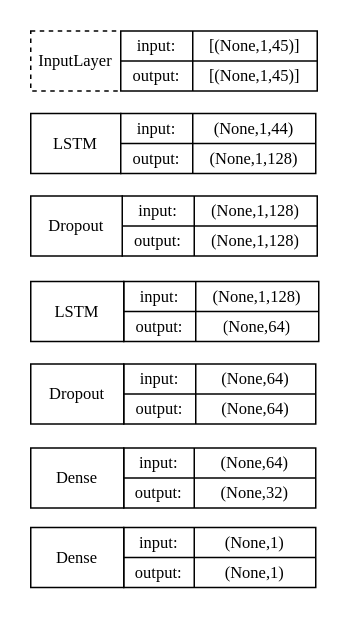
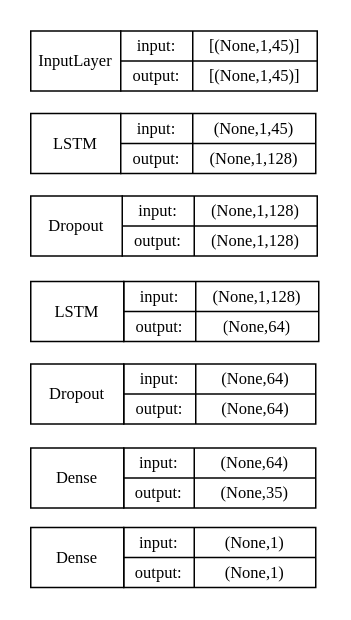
  <mxCell id="0" />
  <mxCell id="1" parent="0" />
- <mxCell id="2" value="&lt;font face=&quot;Times New Roman&quot; style=&quot;font-size: 11px;&quot;&gt;InputLayer&lt;/font&gt;" style="rounded=0;whiteSpace=wrap;html=1;dashed=1;" parent="1" vertex="1"><mxGeometry x="20" y="20" width="60" height="40" as="geometry" /></mxCell>
+ <mxCell id="2" value="&lt;font face=&quot;Times New Roman&quot; style=&quot;font-size: 11px;&quot;&gt;InputLayer&lt;/font&gt;" style="rounded=0;whiteSpace=wrap;html=1;" parent="1" vertex="1"><mxGeometry x="20" y="20" width="60" height="40" as="geometry" /></mxCell>
  <mxCell id="3" value="" style="shape=table;startSize=0;container=1;collapsible=0;childLayout=tableLayout;" vertex="1" parent="1"><mxGeometry x="80" y="20" width="131" height="40" as="geometry" /></mxCell>
  <mxCell id="4" value="" style="shape=tableRow;horizontal=0;startSize=0;swimlaneHead=0;swimlaneBody=0;strokeColor=inherit;top=0;left=0;bottom=0;right=0;collapsible=0;dropTarget=0;fillColor=none;points=[[0,0.5],[1,0.5]];portConstraint=eastwest;" vertex="1" parent="3"><mxGeometry width="131" height="20" as="geometry" /></mxCell>
  <mxCell id="5" value="&lt;font style=&quot;vertical-align: inherit;&quot;&gt;&lt;font face=&quot;Times New Roman&quot; style=&quot;vertical-align: inherit; font-size: 11px;&quot;&gt;input:&lt;/font&gt;&lt;/font&gt;" style="shape=partialRectangle;html=1;whiteSpace=wrap;connectable=0;strokeColor=inherit;overflow=hidden;fillColor=none;top=0;left=0;bottom=0;right=0;pointerEvents=1;" vertex="1" parent="4"><mxGeometry width="48" height="20" as="geometry"><mxRectangle width="48" height="20" as="alternateBounds" /></mxGeometry></mxCell>
  <mxCell id="6" value="&lt;font face=&quot;Times New Roman&quot; style=&quot;font-size: 11px;&quot;&gt;[(None,1,45)]&lt;/font&gt;" style="shape=partialRectangle;html=1;whiteSpace=wrap;connectable=0;strokeColor=inherit;overflow=hidden;fillColor=none;top=0;left=0;bottom=0;right=0;pointerEvents=1;" vertex="1" parent="4"><mxGeometry x="48" width="83" height="20" as="geometry"><mxRectangle width="83" height="20" as="alternateBounds" /></mxGeometry></mxCell>
  <mxCell id="7" value="" style="shape=tableRow;horizontal=0;startSize=0;swimlaneHead=0;swimlaneBody=0;strokeColor=inherit;top=0;left=0;bottom=0;right=0;collapsible=0;dropTarget=0;fillColor=none;points=[[0,0.5],[1,0.5]];portConstraint=eastwest;" vertex="1" parent="3"><mxGeometry y="20" width="131" height="20" as="geometry" /></mxCell>
  <mxCell id="8" value="&lt;font face=&quot;Times New Roman&quot; style=&quot;font-size: 11px;&quot;&gt;output:&lt;/font&gt;" style="shape=partialRectangle;html=1;whiteSpace=wrap;connectable=0;strokeColor=inherit;overflow=hidden;fillColor=none;top=0;left=0;bottom=0;right=0;pointerEvents=1;" vertex="1" parent="7"><mxGeometry width="48" height="20" as="geometry"><mxRectangle width="48" height="20" as="alternateBounds" /></mxGeometry></mxCell>
  <mxCell id="9" value="&lt;font face=&quot;Times New Roman&quot; style=&quot;font-size: 11px;&quot;&gt;[(None,1,45)]&lt;/font&gt;" style="shape=partialRectangle;html=1;whiteSpace=wrap;connectable=0;strokeColor=inherit;overflow=hidden;fillColor=none;top=0;left=0;bottom=0;right=0;pointerEvents=1;" vertex="1" parent="7"><mxGeometry x="48" width="83" height="20" as="geometry"><mxRectangle width="83" height="20" as="alternateBounds" /></mxGeometry></mxCell>
  <mxCell id="10" value="&lt;font face=&quot;Times New Roman&quot; style=&quot;font-size: 11px;&quot;&gt;LSTM&lt;/font&gt;" style="rounded=0;whiteSpace=wrap;html=1;" vertex="1" parent="1"><mxGeometry x="20" y="75" width="60" height="40" as="geometry" /></mxCell>
  <mxCell id="11" value="" style="shape=table;startSize=0;container=1;collapsible=0;childLayout=tableLayout;" vertex="1" parent="1"><mxGeometry x="80" y="75" width="130" height="40" as="geometry" /></mxCell>
  <mxCell id="12" value="" style="shape=tableRow;horizontal=0;startSize=0;swimlaneHead=0;swimlaneBody=0;strokeColor=inherit;top=0;left=0;bottom=0;right=0;collapsible=0;dropTarget=0;fillColor=none;points=[[0,0.5],[1,0.5]];portConstraint=eastwest;" vertex="1" parent="11"><mxGeometry width="130" height="20" as="geometry" /></mxCell>
  <mxCell id="13" value="&lt;font style=&quot;vertical-align: inherit;&quot;&gt;&lt;font face=&quot;Times New Roman&quot; style=&quot;vertical-align: inherit; font-size: 11px;&quot;&gt;input:&lt;/font&gt;&lt;/font&gt;" style="shape=partialRectangle;html=1;whiteSpace=wrap;connectable=0;strokeColor=inherit;overflow=hidden;fillColor=none;top=0;left=0;bottom=0;right=0;pointerEvents=1;" vertex="1" parent="12"><mxGeometry width="48" height="20" as="geometry"><mxRectangle width="48" height="20" as="alternateBounds" /></mxGeometry></mxCell>
- <mxCell id="14" value="&lt;font face=&quot;Times New Roman&quot; style=&quot;font-size: 11px;&quot;&gt;(None,1,44)&lt;/font&gt;" style="shape=partialRectangle;html=1;whiteSpace=wrap;connectable=0;strokeColor=inherit;overflow=hidden;fillColor=none;top=0;left=0;bottom=0;right=0;pointerEvents=1;" vertex="1" parent="12"><mxGeometry x="48" width="82" height="20" as="geometry"><mxRectangle width="82" height="20" as="alternateBounds" /></mxGeometry></mxCell>
+ <mxCell id="14" value="&lt;font face=&quot;Times New Roman&quot; style=&quot;font-size: 11px;&quot;&gt;(None,1,45)&lt;/font&gt;" style="shape=partialRectangle;html=1;whiteSpace=wrap;connectable=0;strokeColor=inherit;overflow=hidden;fillColor=none;top=0;left=0;bottom=0;right=0;pointerEvents=1;" vertex="1" parent="12"><mxGeometry x="48" width="82" height="20" as="geometry"><mxRectangle width="82" height="20" as="alternateBounds" /></mxGeometry></mxCell>
  <mxCell id="15" value="" style="shape=tableRow;horizontal=0;startSize=0;swimlaneHead=0;swimlaneBody=0;strokeColor=inherit;top=0;left=0;bottom=0;right=0;collapsible=0;dropTarget=0;fillColor=none;points=[[0,0.5],[1,0.5]];portConstraint=eastwest;" vertex="1" parent="11"><mxGeometry y="20" width="130" height="20" as="geometry" /></mxCell>
  <mxCell id="16" value="&lt;font face=&quot;Times New Roman&quot; style=&quot;font-size: 11px;&quot;&gt;output:&lt;/font&gt;" style="shape=partialRectangle;html=1;whiteSpace=wrap;connectable=0;strokeColor=inherit;overflow=hidden;fillColor=none;top=0;left=0;bottom=0;right=0;pointerEvents=1;" vertex="1" parent="15"><mxGeometry width="48" height="20" as="geometry"><mxRectangle width="48" height="20" as="alternateBounds" /></mxGeometry></mxCell>
  <mxCell id="17" value="&lt;span style=&quot;font-family: &amp;quot;Times New Roman&amp;quot;; font-size: 11px;&quot;&gt;(None,1,128)&lt;/span&gt;" style="shape=partialRectangle;html=1;whiteSpace=wrap;connectable=0;strokeColor=inherit;overflow=hidden;fillColor=none;top=0;left=0;bottom=0;right=0;pointerEvents=1;" vertex="1" parent="15"><mxGeometry x="48" width="82" height="20" as="geometry"><mxRectangle width="82" height="20" as="alternateBounds" /></mxGeometry></mxCell>
  <mxCell id="18" value="" style="shape=table;startSize=0;container=1;collapsible=0;childLayout=tableLayout;" vertex="1" parent="1"><mxGeometry x="81" y="130" width="130" height="40" as="geometry" /></mxCell>
  <mxCell id="19" value="" style="shape=tableRow;horizontal=0;startSize=0;swimlaneHead=0;swimlaneBody=0;strokeColor=inherit;top=0;left=0;bottom=0;right=0;collapsible=0;dropTarget=0;fillColor=none;points=[[0,0.5],[1,0.5]];portConstraint=eastwest;" vertex="1" parent="18"><mxGeometry width="130" height="20" as="geometry" /></mxCell>
  <mxCell id="20" value="&lt;font style=&quot;vertical-align: inherit;&quot;&gt;&lt;font face=&quot;Times New Roman&quot; style=&quot;vertical-align: inherit; font-size: 11px;&quot;&gt;input:&lt;/font&gt;&lt;/font&gt;" style="shape=partialRectangle;html=1;whiteSpace=wrap;connectable=0;strokeColor=inherit;overflow=hidden;fillColor=none;top=0;left=0;bottom=0;right=0;pointerEvents=1;" vertex="1" parent="19"><mxGeometry width="48" height="20" as="geometry"><mxRectangle width="48" height="20" as="alternateBounds" /></mxGeometry></mxCell>
  <mxCell id="21" value="&lt;font face=&quot;Times New Roman&quot; style=&quot;font-size: 11px;&quot;&gt;(None,1,128)&lt;/font&gt;" style="shape=partialRectangle;html=1;whiteSpace=wrap;connectable=0;strokeColor=inherit;overflow=hidden;fillColor=none;top=0;left=0;bottom=0;right=0;pointerEvents=1;" vertex="1" parent="19"><mxGeometry x="48" width="82" height="20" as="geometry"><mxRectangle width="82" height="20" as="alternateBounds" /></mxGeometry></mxCell>
  <mxCell id="22" value="" style="shape=tableRow;horizontal=0;startSize=0;swimlaneHead=0;swimlaneBody=0;strokeColor=inherit;top=0;left=0;bottom=0;right=0;collapsible=0;dropTarget=0;fillColor=none;points=[[0,0.5],[1,0.5]];portConstraint=eastwest;" vertex="1" parent="18"><mxGeometry y="20" width="130" height="20" as="geometry" /></mxCell>
  <mxCell id="23" value="&lt;font face=&quot;Times New Roman&quot; style=&quot;font-size: 11px;&quot;&gt;output:&lt;/font&gt;" style="shape=partialRectangle;html=1;whiteSpace=wrap;connectable=0;strokeColor=inherit;overflow=hidden;fillColor=none;top=0;left=0;bottom=0;right=0;pointerEvents=1;" vertex="1" parent="22"><mxGeometry width="48" height="20" as="geometry"><mxRectangle width="48" height="20" as="alternateBounds" /></mxGeometry></mxCell>
  <mxCell id="24" value="&lt;span style=&quot;font-family: &amp;quot;Times New Roman&amp;quot;; font-size: 11px;&quot;&gt;(None,1,128)&lt;/span&gt;" style="shape=partialRectangle;html=1;whiteSpace=wrap;connectable=0;strokeColor=inherit;overflow=hidden;fillColor=none;top=0;left=0;bottom=0;right=0;pointerEvents=1;" vertex="1" parent="22"><mxGeometry x="48" width="82" height="20" as="geometry"><mxRectangle width="82" height="20" as="alternateBounds" /></mxGeometry></mxCell>
  <mxCell id="25" value="&lt;font face=&quot;Times New Roman&quot; style=&quot;font-size: 11px;&quot;&gt;Dropout&lt;/font&gt;" style="rounded=0;whiteSpace=wrap;html=1;" vertex="1" parent="1"><mxGeometry x="20" y="130" width="61" height="40" as="geometry" /></mxCell>
  <mxCell id="26" value="" style="shape=table;startSize=0;container=1;collapsible=0;childLayout=tableLayout;" vertex="1" parent="1"><mxGeometry x="82" y="187" width="130" height="40" as="geometry" /></mxCell>
  <mxCell id="27" value="" style="shape=tableRow;horizontal=0;startSize=0;swimlaneHead=0;swimlaneBody=0;strokeColor=inherit;top=0;left=0;bottom=0;right=0;collapsible=0;dropTarget=0;fillColor=none;points=[[0,0.5],[1,0.5]];portConstraint=eastwest;" vertex="1" parent="26"><mxGeometry width="130" height="20" as="geometry" /></mxCell>
  <mxCell id="28" value="&lt;font style=&quot;vertical-align: inherit;&quot;&gt;&lt;font face=&quot;Times New Roman&quot; style=&quot;vertical-align: inherit; font-size: 11px;&quot;&gt;input:&lt;/font&gt;&lt;/font&gt;" style="shape=partialRectangle;html=1;whiteSpace=wrap;connectable=0;strokeColor=inherit;overflow=hidden;fillColor=none;top=0;left=0;bottom=0;right=0;pointerEvents=1;" vertex="1" parent="27"><mxGeometry width="48" height="20" as="geometry"><mxRectangle width="48" height="20" as="alternateBounds" /></mxGeometry></mxCell>
  <mxCell id="29" value="&lt;font face=&quot;Times New Roman&quot; style=&quot;font-size: 11px;&quot;&gt;(None,1,128)&lt;/font&gt;" style="shape=partialRectangle;html=1;whiteSpace=wrap;connectable=0;strokeColor=inherit;overflow=hidden;fillColor=none;top=0;left=0;bottom=0;right=0;pointerEvents=1;" vertex="1" parent="27"><mxGeometry x="48" width="82" height="20" as="geometry"><mxRectangle width="82" height="20" as="alternateBounds" /></mxGeometry></mxCell>
  <mxCell id="30" value="" style="shape=tableRow;horizontal=0;startSize=0;swimlaneHead=0;swimlaneBody=0;strokeColor=inherit;top=0;left=0;bottom=0;right=0;collapsible=0;dropTarget=0;fillColor=none;points=[[0,0.5],[1,0.5]];portConstraint=eastwest;" vertex="1" parent="26"><mxGeometry y="20" width="130" height="20" as="geometry" /></mxCell>
  <mxCell id="31" value="&lt;font face=&quot;Times New Roman&quot; style=&quot;font-size: 11px;&quot;&gt;output:&lt;/font&gt;" style="shape=partialRectangle;html=1;whiteSpace=wrap;connectable=0;strokeColor=inherit;overflow=hidden;fillColor=none;top=0;left=0;bottom=0;right=0;pointerEvents=1;" vertex="1" parent="30"><mxGeometry width="48" height="20" as="geometry"><mxRectangle width="48" height="20" as="alternateBounds" /></mxGeometry></mxCell>
  <mxCell id="32" value="&lt;span style=&quot;font-family: &amp;quot;Times New Roman&amp;quot;; font-size: 11px;&quot;&gt;(None,64)&lt;/span&gt;" style="shape=partialRectangle;html=1;whiteSpace=wrap;connectable=0;strokeColor=inherit;overflow=hidden;fillColor=none;top=0;left=0;bottom=0;right=0;pointerEvents=1;" vertex="1" parent="30"><mxGeometry x="48" width="82" height="20" as="geometry"><mxRectangle width="82" height="20" as="alternateBounds" /></mxGeometry></mxCell>
  <mxCell id="33" value="&lt;font face=&quot;Times New Roman&quot; style=&quot;font-size: 11px;&quot;&gt;LSTM&lt;/font&gt;" style="rounded=0;whiteSpace=wrap;html=1;" vertex="1" parent="1"><mxGeometry x="20" y="187" width="62" height="40" as="geometry" /></mxCell>
  <mxCell id="34" value="" style="shape=partialRectangle;html=1;whiteSpace=wrap;connectable=0;strokeColor=inherit;overflow=hidden;fillColor=none;top=0;left=0;bottom=0;right=0;pointerEvents=1;" vertex="1" parent="1"><mxGeometry x="82" y="187" width="48" height="38" as="geometry"><mxRectangle width="48" height="20" as="alternateBounds" /></mxGeometry></mxCell>
  <mxCell id="35" value="" style="shape=table;startSize=0;container=1;collapsible=0;childLayout=tableLayout;" vertex="1" parent="1"><mxGeometry x="82" y="242" width="128" height="40" as="geometry" /></mxCell>
  <mxCell id="36" value="" style="shape=tableRow;horizontal=0;startSize=0;swimlaneHead=0;swimlaneBody=0;strokeColor=inherit;top=0;left=0;bottom=0;right=0;collapsible=0;dropTarget=0;fillColor=none;points=[[0,0.5],[1,0.5]];portConstraint=eastwest;" vertex="1" parent="35"><mxGeometry width="128" height="20" as="geometry" /></mxCell>
  <mxCell id="37" value="&lt;font style=&quot;vertical-align: inherit;&quot;&gt;&lt;font face=&quot;Times New Roman&quot; style=&quot;vertical-align: inherit; font-size: 11px;&quot;&gt;input:&lt;/font&gt;&lt;/font&gt;" style="shape=partialRectangle;html=1;whiteSpace=wrap;connectable=0;strokeColor=inherit;overflow=hidden;fillColor=none;top=0;left=0;bottom=0;right=0;pointerEvents=1;" vertex="1" parent="36"><mxGeometry width="48" height="20" as="geometry"><mxRectangle width="48" height="20" as="alternateBounds" /></mxGeometry></mxCell>
  <mxCell id="38" value="&lt;span style=&quot;font-family: &amp;quot;Times New Roman&amp;quot;; font-size: 11px;&quot;&gt;(None,64)&lt;/span&gt;" style="shape=partialRectangle;html=1;whiteSpace=wrap;connectable=0;strokeColor=inherit;overflow=hidden;fillColor=none;top=0;left=0;bottom=0;right=0;pointerEvents=1;" vertex="1" parent="36"><mxGeometry x="48" width="80" height="20" as="geometry"><mxRectangle width="80" height="20" as="alternateBounds" /></mxGeometry></mxCell>
  <mxCell id="39" value="" style="shape=tableRow;horizontal=0;startSize=0;swimlaneHead=0;swimlaneBody=0;strokeColor=inherit;top=0;left=0;bottom=0;right=0;collapsible=0;dropTarget=0;fillColor=none;points=[[0,0.5],[1,0.5]];portConstraint=eastwest;" vertex="1" parent="35"><mxGeometry y="20" width="128" height="20" as="geometry" /></mxCell>
  <mxCell id="40" value="&lt;font face=&quot;Times New Roman&quot; style=&quot;font-size: 11px;&quot;&gt;output:&lt;/font&gt;" style="shape=partialRectangle;html=1;whiteSpace=wrap;connectable=0;strokeColor=inherit;overflow=hidden;fillColor=none;top=0;left=0;bottom=0;right=0;pointerEvents=1;" vertex="1" parent="39"><mxGeometry width="48" height="20" as="geometry"><mxRectangle width="48" height="20" as="alternateBounds" /></mxGeometry></mxCell>
  <mxCell id="41" value="&lt;span style=&quot;font-family: &amp;quot;Times New Roman&amp;quot;; font-size: 11px;&quot;&gt;(None,64)&lt;/span&gt;" style="shape=partialRectangle;html=1;whiteSpace=wrap;connectable=0;strokeColor=inherit;overflow=hidden;fillColor=none;top=0;left=0;bottom=0;right=0;pointerEvents=1;" vertex="1" parent="39"><mxGeometry x="48" width="80" height="20" as="geometry"><mxRectangle width="80" height="20" as="alternateBounds" /></mxGeometry></mxCell>
  <mxCell id="42" value="&lt;span style=&quot;font-family: &amp;quot;Times New Roman&amp;quot;; font-size: 11px;&quot;&gt;Dropout&lt;/span&gt;" style="rounded=0;whiteSpace=wrap;html=1;" vertex="1" parent="1"><mxGeometry x="20" y="242" width="62" height="40" as="geometry" /></mxCell>
  <mxCell id="43" value="" style="shape=table;startSize=0;container=1;collapsible=0;childLayout=tableLayout;" vertex="1" parent="1"><mxGeometry x="82" y="298" width="128" height="40" as="geometry" /></mxCell>
  <mxCell id="44" value="" style="shape=tableRow;horizontal=0;startSize=0;swimlaneHead=0;swimlaneBody=0;strokeColor=inherit;top=0;left=0;bottom=0;right=0;collapsible=0;dropTarget=0;fillColor=none;points=[[0,0.5],[1,0.5]];portConstraint=eastwest;" vertex="1" parent="43"><mxGeometry width="128" height="20" as="geometry" /></mxCell>
  <mxCell id="45" value="&lt;font style=&quot;vertical-align: inherit;&quot;&gt;&lt;font face=&quot;Times New Roman&quot; style=&quot;vertical-align: inherit; font-size: 11px;&quot;&gt;input:&lt;/font&gt;&lt;/font&gt;" style="shape=partialRectangle;html=1;whiteSpace=wrap;connectable=0;strokeColor=inherit;overflow=hidden;fillColor=none;top=0;left=0;bottom=0;right=0;pointerEvents=1;" vertex="1" parent="44"><mxGeometry width="47" height="20" as="geometry"><mxRectangle width="47" height="20" as="alternateBounds" /></mxGeometry></mxCell>
  <mxCell id="46" value="&lt;span style=&quot;font-family: &amp;quot;Times New Roman&amp;quot;; font-size: 11px;&quot;&gt;(None,64)&lt;/span&gt;" style="shape=partialRectangle;html=1;whiteSpace=wrap;connectable=0;strokeColor=inherit;overflow=hidden;fillColor=none;top=0;left=0;bottom=0;right=0;pointerEvents=1;" vertex="1" parent="44"><mxGeometry x="47" width="81" height="20" as="geometry"><mxRectangle width="81" height="20" as="alternateBounds" /></mxGeometry></mxCell>
  <mxCell id="47" value="" style="shape=tableRow;horizontal=0;startSize=0;swimlaneHead=0;swimlaneBody=0;strokeColor=inherit;top=0;left=0;bottom=0;right=0;collapsible=0;dropTarget=0;fillColor=none;points=[[0,0.5],[1,0.5]];portConstraint=eastwest;" vertex="1" parent="43"><mxGeometry y="20" width="128" height="20" as="geometry" /></mxCell>
  <mxCell id="48" value="&lt;font face=&quot;Times New Roman&quot; style=&quot;font-size: 11px;&quot;&gt;output:&lt;/font&gt;" style="shape=partialRectangle;html=1;whiteSpace=wrap;connectable=0;strokeColor=inherit;overflow=hidden;fillColor=none;top=0;left=0;bottom=0;right=0;pointerEvents=1;" vertex="1" parent="47"><mxGeometry width="47" height="20" as="geometry"><mxRectangle width="47" height="20" as="alternateBounds" /></mxGeometry></mxCell>
- <mxCell id="49" value="&lt;span style=&quot;font-family: &amp;quot;Times New Roman&amp;quot;; font-size: 11px;&quot;&gt;(None,32)&lt;/span&gt;" style="shape=partialRectangle;html=1;whiteSpace=wrap;connectable=0;strokeColor=inherit;overflow=hidden;fillColor=none;top=0;left=0;bottom=0;right=0;pointerEvents=1;" vertex="1" parent="47"><mxGeometry x="47" width="81" height="20" as="geometry"><mxRectangle width="81" height="20" as="alternateBounds" /></mxGeometry></mxCell>
+ <mxCell id="49" value="&lt;span style=&quot;font-family: &amp;quot;Times New Roman&amp;quot;; font-size: 11px;&quot;&gt;(None,35)&lt;/span&gt;" style="shape=partialRectangle;html=1;whiteSpace=wrap;connectable=0;strokeColor=inherit;overflow=hidden;fillColor=none;top=0;left=0;bottom=0;right=0;pointerEvents=1;" vertex="1" parent="47"><mxGeometry x="47" width="81" height="20" as="geometry"><mxRectangle width="81" height="20" as="alternateBounds" /></mxGeometry></mxCell>
  <mxCell id="50" value="&lt;span style=&quot;font-family: &amp;quot;Times New Roman&amp;quot;; font-size: 11px;&quot;&gt;Dense&lt;/span&gt;" style="rounded=0;whiteSpace=wrap;html=1;" vertex="1" parent="1"><mxGeometry x="20" y="298" width="62" height="40" as="geometry" /></mxCell>
  <mxCell id="51" value="" style="shape=table;startSize=0;container=1;collapsible=0;childLayout=tableLayout;" vertex="1" parent="1"><mxGeometry x="82" y="351" width="128" height="40" as="geometry" /></mxCell>
  <mxCell id="52" value="" style="shape=tableRow;horizontal=0;startSize=0;swimlaneHead=0;swimlaneBody=0;strokeColor=inherit;top=0;left=0;bottom=0;right=0;collapsible=0;dropTarget=0;fillColor=none;points=[[0,0.5],[1,0.5]];portConstraint=eastwest;" vertex="1" parent="51"><mxGeometry width="128" height="20" as="geometry" /></mxCell>
  <mxCell id="53" value="&lt;font style=&quot;vertical-align: inherit;&quot;&gt;&lt;font face=&quot;Times New Roman&quot; style=&quot;vertical-align: inherit; font-size: 11px;&quot;&gt;input:&lt;/font&gt;&lt;/font&gt;" style="shape=partialRectangle;html=1;whiteSpace=wrap;connectable=0;strokeColor=inherit;overflow=hidden;fillColor=none;top=0;left=0;bottom=0;right=0;pointerEvents=1;" vertex="1" parent="52"><mxGeometry width="47" height="20" as="geometry"><mxRectangle width="47" height="20" as="alternateBounds" /></mxGeometry></mxCell>
  <mxCell id="54" value="&lt;span style=&quot;font-family: &amp;quot;Times New Roman&amp;quot;; font-size: 11px;&quot;&gt;(None,1)&lt;/span&gt;" style="shape=partialRectangle;html=1;whiteSpace=wrap;connectable=0;strokeColor=inherit;overflow=hidden;fillColor=none;top=0;left=0;bottom=0;right=0;pointerEvents=1;" vertex="1" parent="52"><mxGeometry x="47" width="81" height="20" as="geometry"><mxRectangle width="81" height="20" as="alternateBounds" /></mxGeometry></mxCell>
  <mxCell id="55" value="" style="shape=tableRow;horizontal=0;startSize=0;swimlaneHead=0;swimlaneBody=0;strokeColor=inherit;top=0;left=0;bottom=0;right=0;collapsible=0;dropTarget=0;fillColor=none;points=[[0,0.5],[1,0.5]];portConstraint=eastwest;" vertex="1" parent="51"><mxGeometry y="20" width="128" height="20" as="geometry" /></mxCell>
  <mxCell id="56" value="&lt;font face=&quot;Times New Roman&quot; style=&quot;font-size: 11px;&quot;&gt;output:&lt;/font&gt;" style="shape=partialRectangle;html=1;whiteSpace=wrap;connectable=0;strokeColor=inherit;overflow=hidden;fillColor=none;top=0;left=0;bottom=0;right=0;pointerEvents=1;" vertex="1" parent="55"><mxGeometry width="47" height="20" as="geometry"><mxRectangle width="47" height="20" as="alternateBounds" /></mxGeometry></mxCell>
  <mxCell id="57" value="&lt;span style=&quot;font-family: &amp;quot;Times New Roman&amp;quot;; font-size: 11px;&quot;&gt;(None,1)&lt;/span&gt;" style="shape=partialRectangle;html=1;whiteSpace=wrap;connectable=0;strokeColor=inherit;overflow=hidden;fillColor=none;top=0;left=0;bottom=0;right=0;pointerEvents=1;" vertex="1" parent="55"><mxGeometry x="47" width="81" height="20" as="geometry"><mxRectangle width="81" height="20" as="alternateBounds" /></mxGeometry></mxCell>
  <mxCell id="58" value="&lt;span style=&quot;font-family: &amp;quot;Times New Roman&amp;quot;; font-size: 11px;&quot;&gt;Dense&lt;/span&gt;" style="rounded=0;whiteSpace=wrap;html=1;" vertex="1" parent="1"><mxGeometry x="20" y="351" width="62" height="40" as="geometry" /></mxCell>
